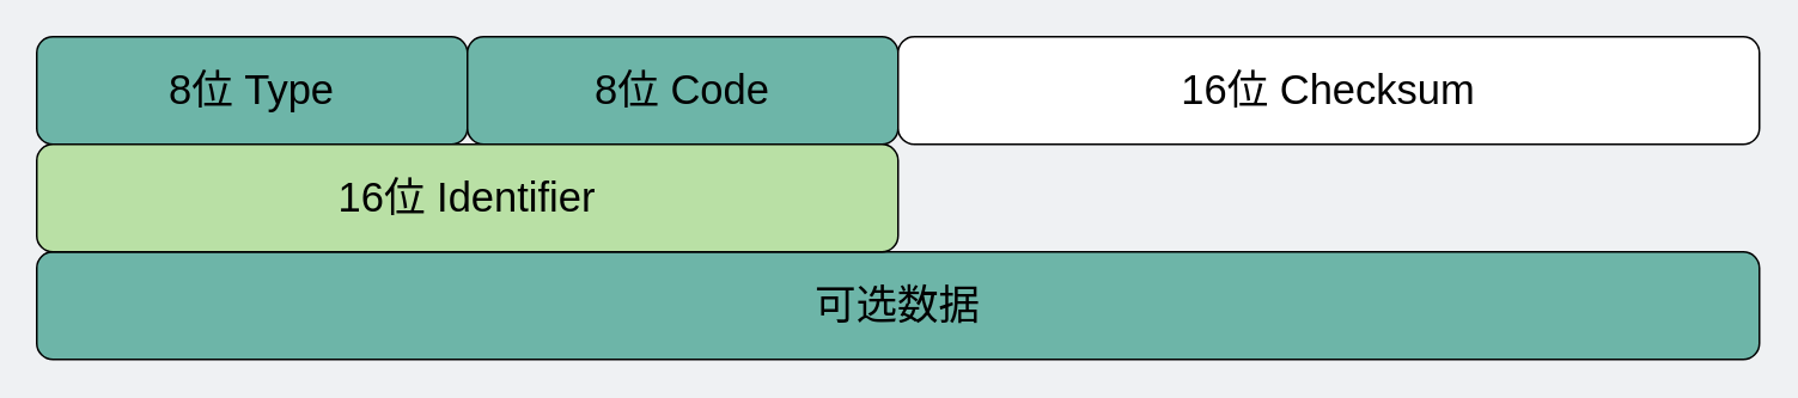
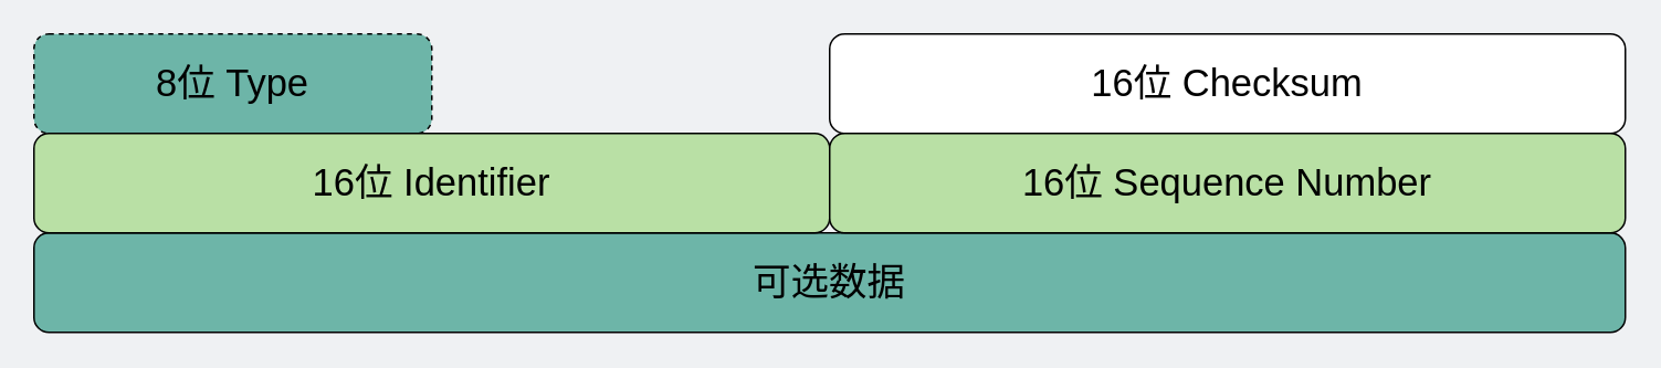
  <mxCell id="0" />
  <mxCell id="1" parent="0" />
  <mxCell id="2" value="&lt;font style=&quot;font-size: 23px;&quot;&gt;可选数据&lt;/font&gt;" style="rounded=1;whiteSpace=wrap;html=1;fontSize=23;fillColor=#6DB5A8;" parent="1" vertex="1"><mxGeometry x="20" y="140" width="960" height="60" as="geometry" /></mxCell>
- <mxCell id="3" value="&lt;font style=&quot;font-size: 23px&quot;&gt;8位 Type&lt;/font&gt;" style="rounded=1;whiteSpace=wrap;html=1;fontSize=23;fillColor=#6DB5A8;" vertex="1" parent="1"><mxGeometry x="20" y="20" width="240" height="60" as="geometry" /></mxCell>
- <mxCell id="4" value="&lt;font style=&quot;font-size: 23px&quot;&gt;8位 Code&lt;/font&gt;" style="rounded=1;whiteSpace=wrap;html=1;fontSize=23;fillColor=#6DB5A8;" vertex="1" parent="1"><mxGeometry x="260" y="20" width="240" height="60" as="geometry" /></mxCell>
+ <mxCell id="3" value="&lt;font style=&quot;font-size: 23px&quot;&gt;8位 Type&lt;/font&gt;" style="rounded=1;whiteSpace=wrap;html=1;fontSize=23;fillColor=#6DB5A8;dashed=1;" vertex="1" parent="1"><mxGeometry x="20" y="20" width="240" height="60" as="geometry" /></mxCell>
  <mxCell id="5" value="&lt;font style=&quot;font-size: 23px&quot;&gt;16位 Checksum&lt;/font&gt;" style="rounded=1;whiteSpace=wrap;html=1;fontSize=23;fillColor=#ffffff;" vertex="1" parent="1"><mxGeometry x="500" y="20" width="480" height="60" as="geometry" /></mxCell>
  <mxCell id="6" value="&lt;font style=&quot;font-size: 23px&quot;&gt;16位 Identifier&lt;/font&gt;" style="rounded=1;whiteSpace=wrap;html=1;fontSize=23;fillColor=#B9E0A5;" vertex="1" parent="1"><mxGeometry x="20" y="80" width="480" height="60" as="geometry" /></mxCell>
+ <mxCell id="7" value="&lt;font style=&quot;font-size: 23px&quot;&gt;16位 Sequence Number&lt;/font&gt;" style="rounded=1;whiteSpace=wrap;html=1;fontSize=23;fillColor=#B9E0A5;" vertex="1" parent="1"><mxGeometry x="500" y="80" width="480" height="60" as="geometry" /></mxCell>
